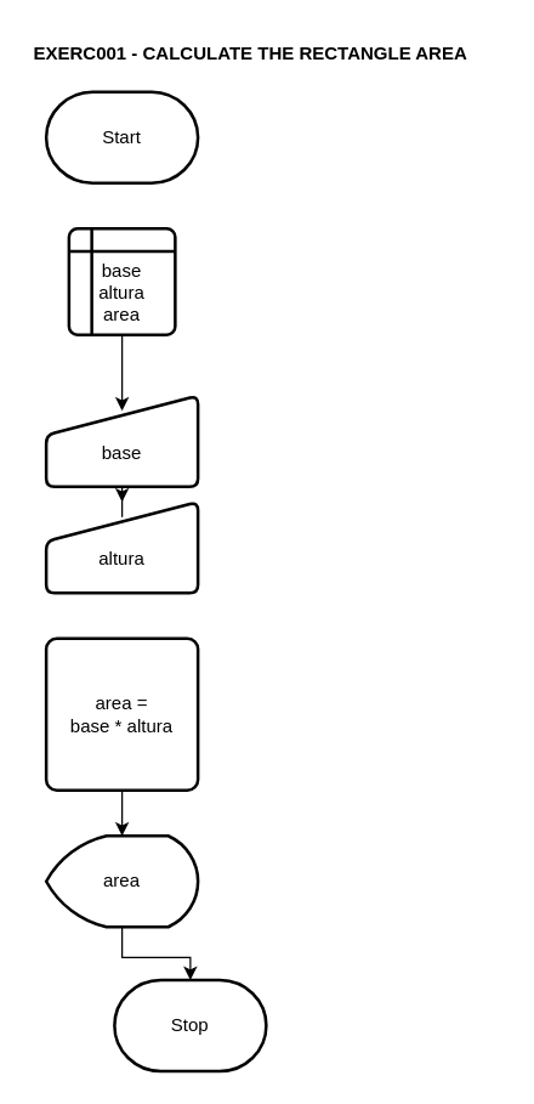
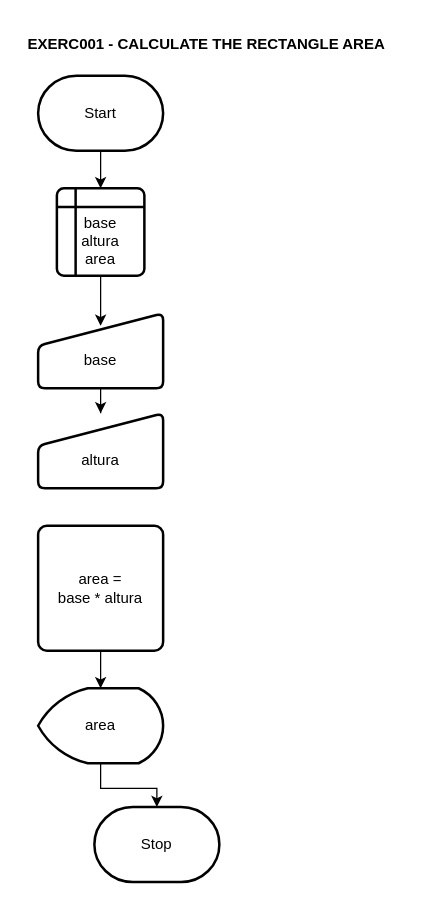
  <mxCell id="0" />
  <mxCell id="1" parent="0" />
  <mxCell id="2" value="Stop" style="strokeWidth=2;html=1;shape=mxgraph.flowchart.terminator;whiteSpace=wrap;" vertex="1" parent="1"><mxGeometry x="75" y="645" width="100" height="60" as="geometry" /></mxCell>
+ <mxCell id="3" style="edgeStyle=orthogonalEdgeStyle;rounded=0;orthogonalLoop=1;jettySize=auto;html=1;exitX=0.5;exitY=1;exitDx=0;exitDy=0;exitPerimeter=0;entryX=0.5;entryY=0;entryDx=0;entryDy=0;" edge="1" parent="1" source="4" target="5"><mxGeometry relative="1" as="geometry" /></mxCell>
  <mxCell id="4" value="Start" style="strokeWidth=2;html=1;shape=mxgraph.flowchart.terminator;whiteSpace=wrap;" vertex="1" parent="1"><mxGeometry x="30" y="60" width="100" height="60" as="geometry" /></mxCell>
  <mxCell id="5" value="&lt;div&gt;&lt;br&gt;&lt;/div&gt;&lt;div&gt;base&lt;/div&gt;&lt;div&gt;altura&lt;/div&gt;&lt;div&gt;area&lt;br&gt;&lt;/div&gt;" style="shape=internalStorage;whiteSpace=wrap;html=1;dx=15;dy=15;rounded=1;arcSize=8;strokeWidth=2;" vertex="1" parent="1"><mxGeometry x="45" y="150" width="70" height="70" as="geometry" /></mxCell>
  <mxCell id="6" style="edgeStyle=orthogonalEdgeStyle;rounded=0;orthogonalLoop=1;jettySize=auto;html=1;exitX=0.5;exitY=1;exitDx=0;exitDy=0;" edge="1" parent="1" source="7" target="8"><mxGeometry relative="1" as="geometry" /></mxCell>
- <mxCell id="7" value="&lt;div&gt;&lt;br&gt;&lt;/div&gt;&lt;div&gt;base&lt;br&gt;&lt;/div&gt;" style="html=1;strokeWidth=2;shape=manualInput;whiteSpace=wrap;rounded=1;size=26;arcSize=11;" vertex="1" parent="1"><mxGeometry x="30" y="260" width="100" height="60" as="geometry" /></mxCell>
+ <mxCell id="7" value="&lt;div&gt;&lt;br&gt;&lt;/div&gt;&lt;div&gt;base&lt;br&gt;&lt;/div&gt;" style="html=1;strokeWidth=2;shape=manualInput;whiteSpace=wrap;rounded=1;size=26;arcSize=11;" vertex="1" parent="1"><mxGeometry x="30" y="250" width="100" height="60" as="geometry" /></mxCell>
  <mxCell id="8" value="&lt;div&gt;&lt;br&gt;&lt;/div&gt;&lt;div&gt;altura&lt;br&gt;&lt;/div&gt;" style="html=1;strokeWidth=2;shape=manualInput;whiteSpace=wrap;rounded=1;size=26;arcSize=11;" vertex="1" parent="1"><mxGeometry x="30" y="330" width="100" height="60" as="geometry" /></mxCell>
  <mxCell id="9" value="&lt;div&gt;area =&lt;/div&gt;&lt;div&gt;base * altura&lt;/div&gt;" style="rounded=1;whiteSpace=wrap;html=1;absoluteArcSize=1;arcSize=14;strokeWidth=2;" vertex="1" parent="1"><mxGeometry x="30" y="420" width="100" height="100" as="geometry" /></mxCell>
  <mxCell id="10" style="edgeStyle=orthogonalEdgeStyle;rounded=0;orthogonalLoop=1;jettySize=auto;html=1;exitX=0.5;exitY=1;exitDx=0;exitDy=0;exitPerimeter=0;" edge="1" parent="1" source="11" target="2"><mxGeometry relative="1" as="geometry" /></mxCell>
  <mxCell id="11" value="area" style="strokeWidth=2;html=1;shape=mxgraph.flowchart.display;whiteSpace=wrap;" vertex="1" parent="1"><mxGeometry x="30" y="550" width="100" height="60" as="geometry" /></mxCell>
  <mxCell id="12" value="EXERC001 - CALCULATE THE RECTANGLE AREA" style="text;html=1;align=left;verticalAlign=middle;whiteSpace=wrap;rounded=0;fontStyle=1" vertex="1" parent="1"><mxGeometry x="20" y="20" width="310" height="30" as="geometry" /></mxCell>
  <mxCell id="13" style="edgeStyle=orthogonalEdgeStyle;rounded=0;orthogonalLoop=1;jettySize=auto;html=1;exitX=0.5;exitY=1;exitDx=0;exitDy=0;entryX=0.5;entryY=0.167;entryDx=0;entryDy=0;entryPerimeter=0;" edge="1" parent="1" source="5" target="7"><mxGeometry relative="1" as="geometry" /></mxCell>
  <mxCell id="14" style="edgeStyle=orthogonalEdgeStyle;rounded=0;orthogonalLoop=1;jettySize=auto;html=1;exitX=0.5;exitY=1;exitDx=0;exitDy=0;entryX=0.5;entryY=0;entryDx=0;entryDy=0;entryPerimeter=0;" edge="1" parent="1" source="9" target="11"><mxGeometry relative="1" as="geometry" /></mxCell>
